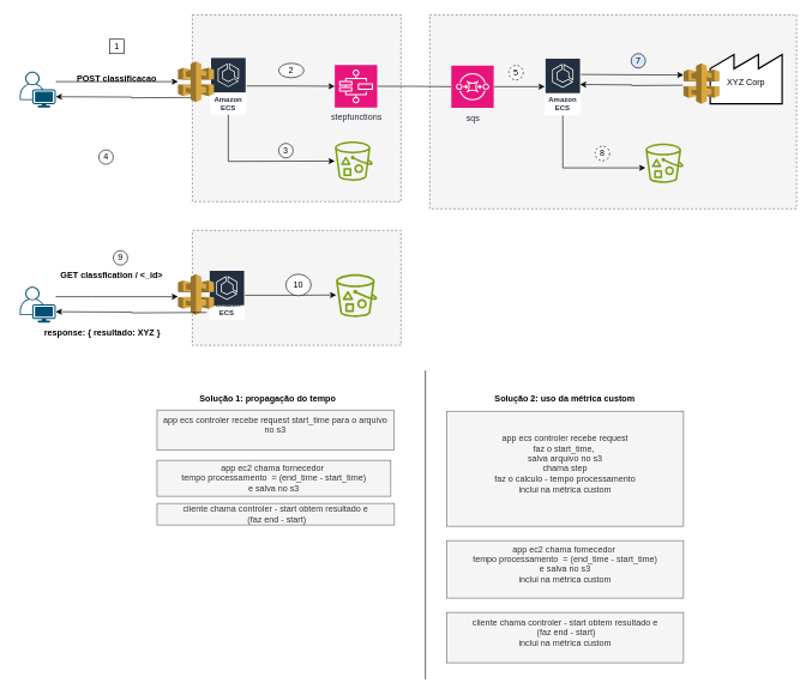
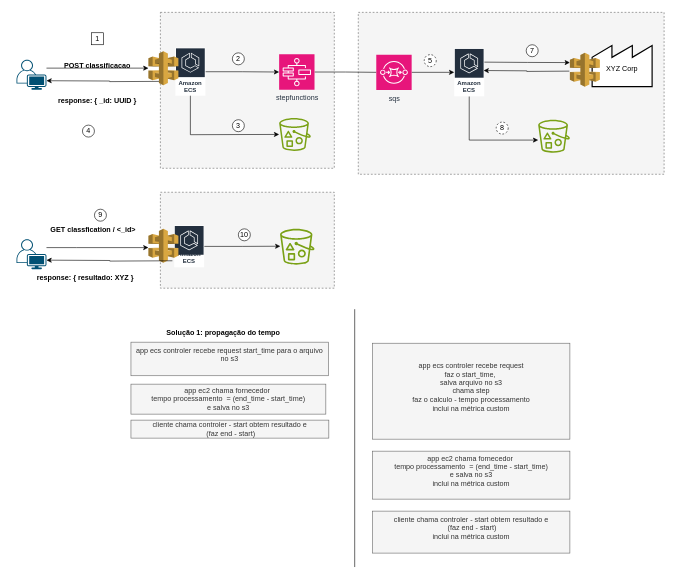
  <mxCell id="0" />
  <mxCell id="1" parent="0" />
  <mxCell id="2" style="edgeStyle=orthogonalEdgeStyle;rounded=0;orthogonalLoop=1;jettySize=auto;html=1;" edge="1" parent="1"><mxGeometry relative="1" as="geometry"><mxPoint x="287" y="135" as="sourcePoint" /><mxPoint x="77" y="134" as="targetPoint" /></mxGeometry></mxCell>
  <mxCell id="3" value="" style="rounded=0;whiteSpace=wrap;html=1;dashed=1;fillColor=#f5f5f5;fontColor=#333333;strokeColor=#666666;" vertex="1" parent="1"><mxGeometry x="267" y="20" width="290" height="260" as="geometry" /></mxCell>
  <mxCell id="4" value="" style="rounded=0;whiteSpace=wrap;html=1;dashed=1;fillColor=#f5f5f5;fontColor=#333333;strokeColor=#666666;" vertex="1" parent="1"><mxGeometry x="597" y="20" width="510" height="270" as="geometry" /></mxCell>
  <mxCell id="5" style="edgeStyle=orthogonalEdgeStyle;rounded=0;orthogonalLoop=1;jettySize=auto;html=1;" edge="1" parent="1" source="6" target="9"><mxGeometry relative="1" as="geometry" /></mxCell>
  <mxCell id="6" value="Amazon ECS" style="sketch=0;outlineConnect=0;fontColor=#232F3E;gradientColor=none;strokeColor=#ffffff;fillColor=#232F3E;dashed=0;verticalLabelPosition=middle;verticalAlign=bottom;align=center;html=1;whiteSpace=wrap;fontSize=10;fontStyle=1;spacing=3;shape=mxgraph.aws4.productIcon;prIcon=mxgraph.aws4.ecs;" vertex="1" parent="1"><mxGeometry x="292" y="79" width="50" height="80" as="geometry" /></mxCell>
  <mxCell id="7" value="" style="sketch=0;outlineConnect=0;fontColor=#232F3E;gradientColor=none;fillColor=#7AA116;strokeColor=none;dashed=0;verticalLabelPosition=bottom;verticalAlign=top;align=center;html=1;fontSize=12;fontStyle=0;aspect=fixed;pointerEvents=1;shape=mxgraph.aws4.bucket_with_objects;" vertex="1" parent="1"><mxGeometry x="465" y="196" width="52.88" height="55" as="geometry" /></mxCell>
  <mxCell id="8" style="edgeStyle=orthogonalEdgeStyle;rounded=0;orthogonalLoop=1;jettySize=auto;html=1;endArrow=none;" edge="1" parent="1" source="9" target="12"><mxGeometry relative="1" as="geometry" /></mxCell>
  <mxCell id="9" value="stepfunctions" style="sketch=0;points=[[0,0,0],[0.25,0,0],[0.5,0,0],[0.75,0,0],[1,0,0],[0,1,0],[0.25,1,0],[0.5,1,0],[0.75,1,0],[1,1,0],[0,0.25,0],[0,0.5,0],[0,0.75,0],[1,0.25,0],[1,0.5,0],[1,0.75,0]];outlineConnect=0;fontColor=#232F3E;fillColor=#E7157B;strokeColor=#ffffff;dashed=0;verticalLabelPosition=bottom;verticalAlign=top;align=center;html=1;fontSize=12;fontStyle=0;aspect=fixed;shape=mxgraph.aws4.resourceIcon;resIcon=mxgraph.aws4.step_functions;" vertex="1" parent="1"><mxGeometry x="465" y="90" width="59" height="59" as="geometry" /></mxCell>
  <mxCell id="10" value="" style="endArrow=classic;html=1;rounded=0;" edge="1" parent="1" source="6" target="7"><mxGeometry width="50" height="50" relative="1" as="geometry"><mxPoint x="607" y="260" as="sourcePoint" /><mxPoint x="657" y="210" as="targetPoint" /><Array as="points"><mxPoint x="317" y="224" /></Array></mxGeometry></mxCell>
  <mxCell id="11" style="edgeStyle=orthogonalEdgeStyle;rounded=0;orthogonalLoop=1;jettySize=auto;html=1;" edge="1" parent="1" source="12" target="15"><mxGeometry relative="1" as="geometry" /></mxCell>
  <mxCell id="12" value="sqs" style="sketch=0;points=[[0,0,0],[0.25,0,0],[0.5,0,0],[0.75,0,0],[1,0,0],[0,1,0],[0.25,1,0],[0.5,1,0],[0.75,1,0],[1,1,0],[0,0.25,0],[0,0.5,0],[0,0.75,0],[1,0.25,0],[1,0.5,0],[1,0.75,0]];outlineConnect=0;fontColor=#232F3E;fillColor=#E7157B;strokeColor=#ffffff;dashed=0;verticalLabelPosition=bottom;verticalAlign=top;align=center;html=1;fontSize=12;fontStyle=0;aspect=fixed;shape=mxgraph.aws4.resourceIcon;resIcon=mxgraph.aws4.sqs;" vertex="1" parent="1"><mxGeometry x="627" y="90.5" width="59" height="59" as="geometry" /></mxCell>
  <mxCell id="13" value="" style="edgeStyle=orthogonalEdgeStyle;rounded=0;orthogonalLoop=1;jettySize=auto;html=1;" edge="1" parent="1"><mxGeometry relative="1" as="geometry"><mxPoint x="807" y="103" as="sourcePoint" /><mxPoint x="949.88" y="103.75" as="targetPoint" /></mxGeometry></mxCell>
  <mxCell id="14" style="edgeStyle=orthogonalEdgeStyle;rounded=0;orthogonalLoop=1;jettySize=auto;html=1;" edge="1" parent="1" source="15" target="19"><mxGeometry relative="1" as="geometry"><Array as="points"><mxPoint x="782" y="233" /></Array></mxGeometry></mxCell>
  <mxCell id="15" value="Amazon ECS" style="sketch=0;outlineConnect=0;fontColor=#232F3E;gradientColor=none;strokeColor=#ffffff;fillColor=#232F3E;dashed=0;verticalLabelPosition=middle;verticalAlign=bottom;align=center;html=1;whiteSpace=wrap;fontSize=10;fontStyle=1;spacing=3;shape=mxgraph.aws4.productIcon;prIcon=mxgraph.aws4.ecs;" vertex="1" parent="1"><mxGeometry x="757" y="80" width="50" height="80" as="geometry" /></mxCell>
  <mxCell id="16" value="&lt;table cellpadding=&quot;5&quot; cellspacing=&quot;0&quot; style=&quot;font-size:1em;width:100%;height:100%;&quot;&gt;&lt;tr&gt;&lt;td height=&quot;50%&quot;&gt;&lt;/td&gt;&lt;/tr&gt;&lt;tr&gt;&lt;td align=&quot;center&quot; height=&quot;50%&quot;&gt;XYZ Corp&lt;/td&gt;&lt;/tr&gt;&lt;/table&gt;" style="strokeWidth=2;html=1;shape=mxgraph.lean_mapping.outside_sources;whiteSpace=wrap;align=center;" vertex="1" parent="1"><mxGeometry x="987" y="74" width="100" height="70" as="geometry" /></mxCell>
  <mxCell id="17" value="" style="outlineConnect=0;dashed=0;verticalLabelPosition=bottom;verticalAlign=top;align=center;html=1;shape=mxgraph.aws3.api_gateway;fillColor=#D9A741;gradientColor=none;" vertex="1" parent="1"><mxGeometry x="247" y="85" width="50" height="56.5" as="geometry" /></mxCell>
  <mxCell id="18" value="" style="outlineConnect=0;dashed=0;verticalLabelPosition=bottom;verticalAlign=top;align=center;html=1;shape=mxgraph.aws3.api_gateway;fillColor=#D9A741;gradientColor=none;" vertex="1" parent="1"><mxGeometry x="949.88" y="87.5" width="50" height="56.5" as="geometry" /></mxCell>
  <mxCell id="19" value="" style="sketch=0;outlineConnect=0;fontColor=#232F3E;gradientColor=none;fillColor=#7AA116;strokeColor=none;dashed=0;verticalLabelPosition=bottom;verticalAlign=top;align=center;html=1;fontSize=12;fontStyle=0;aspect=fixed;pointerEvents=1;shape=mxgraph.aws4.bucket_with_objects;" vertex="1" parent="1"><mxGeometry x="897" y="199" width="52.88" height="55" as="geometry" /></mxCell>
  <mxCell id="20" value="" style="rounded=0;whiteSpace=wrap;html=1;dashed=1;fillColor=#f5f5f5;fontColor=#333333;strokeColor=#666666;" vertex="1" parent="1"><mxGeometry x="267" y="320" width="290" height="160" as="geometry" /></mxCell>
  <mxCell id="21" style="edgeStyle=orthogonalEdgeStyle;rounded=0;orthogonalLoop=1;jettySize=auto;html=1;" edge="1" parent="1" source="22"><mxGeometry relative="1" as="geometry"><mxPoint x="467" y="410" as="targetPoint" /></mxGeometry></mxCell>
  <mxCell id="22" value="Amazon ECS" style="sketch=0;outlineConnect=0;fontColor=#232F3E;gradientColor=none;strokeColor=#ffffff;fillColor=#232F3E;dashed=0;verticalLabelPosition=middle;verticalAlign=bottom;align=center;html=1;whiteSpace=wrap;fontSize=10;fontStyle=1;spacing=3;shape=mxgraph.aws4.productIcon;prIcon=mxgraph.aws4.ecs;" vertex="1" parent="1"><mxGeometry x="290" y="375.25" width="50" height="70" as="geometry" /></mxCell>
  <mxCell id="23" value="" style="outlineConnect=0;dashed=0;verticalLabelPosition=bottom;verticalAlign=top;align=center;html=1;shape=mxgraph.aws3.api_gateway;fillColor=#D9A741;gradientColor=none;" vertex="1" parent="1"><mxGeometry x="247" y="381" width="50" height="56.5" as="geometry" /></mxCell>
  <mxCell id="24" value="" style="sketch=0;outlineConnect=0;fontColor=#232F3E;gradientColor=none;fillColor=#7AA116;strokeColor=none;dashed=0;verticalLabelPosition=bottom;verticalAlign=top;align=center;html=1;fontSize=12;fontStyle=0;aspect=fixed;pointerEvents=1;shape=mxgraph.aws4.bucket_with_objects;" vertex="1" parent="1"><mxGeometry x="466.55" y="381" width="57.45" height="59.75" as="geometry" /></mxCell>
  <mxCell id="25" style="edgeStyle=orthogonalEdgeStyle;rounded=0;orthogonalLoop=1;jettySize=auto;html=1;" edge="1" parent="1" source="26" target="17"><mxGeometry relative="1" as="geometry"><Array as="points"><mxPoint x="127" y="113" /><mxPoint x="127" y="113" /></Array></mxGeometry></mxCell>
  <mxCell id="26" value="" style="points=[[0.35,0,0],[0.98,0.51,0],[1,0.71,0],[0.67,1,0],[0,0.795,0],[0,0.65,0]];verticalLabelPosition=bottom;sketch=0;html=1;verticalAlign=top;aspect=fixed;align=center;pointerEvents=1;shape=mxgraph.cisco19.user;fillColor=#005073;strokeColor=none;" vertex="1" parent="1"><mxGeometry x="27" y="99" width="50" height="50" as="geometry" /></mxCell>
  <mxCell id="27" style="edgeStyle=orthogonalEdgeStyle;rounded=0;orthogonalLoop=1;jettySize=auto;html=1;" edge="1" parent="1"><mxGeometry relative="1" as="geometry"><mxPoint x="287" y="434.25" as="sourcePoint" /><mxPoint x="77" y="433.25" as="targetPoint" /></mxGeometry></mxCell>
  <mxCell id="28" style="edgeStyle=orthogonalEdgeStyle;rounded=0;orthogonalLoop=1;jettySize=auto;html=1;" edge="1" parent="1" source="29"><mxGeometry relative="1" as="geometry"><Array as="points"><mxPoint x="127" y="412.25" /><mxPoint x="127" y="412.25" /></Array><mxPoint x="247" y="412.3" as="targetPoint" /></mxGeometry></mxCell>
  <mxCell id="29" value="" style="points=[[0.35,0,0],[0.98,0.51,0],[1,0.71,0],[0.67,1,0],[0,0.795,0],[0,0.65,0]];verticalLabelPosition=bottom;sketch=0;html=1;verticalAlign=top;aspect=fixed;align=center;pointerEvents=1;shape=mxgraph.cisco19.user;fillColor=#005073;strokeColor=none;" vertex="1" parent="1"><mxGeometry x="27" y="398.25" width="50" height="50" as="geometry" /></mxCell>
  <mxCell id="30" value="&lt;b&gt;POST classificacao&lt;/b&gt;" style="text;html=1;align=center;verticalAlign=middle;whiteSpace=wrap;rounded=0;" vertex="1" parent="1"><mxGeometry x="87" y="94" width="150" height="30" as="geometry" /></mxCell>
+ <mxCell id="31" value="response: { _id: UUID }" style="text;html=1;align=center;verticalAlign=middle;whiteSpace=wrap;rounded=0;fontStyle=1" vertex="1" parent="1"><mxGeometry x="57" y="153" width="210" height="30" as="geometry" /></mxCell>
  <mxCell id="32" value="&lt;b&gt;GET classfication / &amp;lt;_id&amp;gt;&lt;/b&gt;" style="text;html=1;align=center;verticalAlign=middle;whiteSpace=wrap;rounded=0;" vertex="1" parent="1"><mxGeometry x="20" y="368.25" width="270" height="30" as="geometry" /></mxCell>
  <mxCell id="33" value="response: { resultado: XYZ }" style="text;html=1;align=center;verticalAlign=middle;whiteSpace=wrap;rounded=0;fontStyle=1" vertex="1" parent="1"><mxGeometry x="37" y="448.25" width="210" height="30" as="geometry" /></mxCell>
  <mxCell id="34" value="" style="edgeStyle=orthogonalEdgeStyle;rounded=0;orthogonalLoop=1;jettySize=auto;html=1;" edge="1" parent="1"><mxGeometry relative="1" as="geometry"><mxPoint x="949" y="118" as="sourcePoint" /><mxPoint x="806" y="117" as="targetPoint" /></mxGeometry></mxCell>
  <mxCell id="35" value="1" style="whiteSpace=wrap;html=1;aspect=fixed;rounded=0;" vertex="1" parent="1"><mxGeometry x="152" y="54" width="20" height="20" as="geometry" /></mxCell>
- <mxCell id="36" value="2" style="ellipse;whiteSpace=wrap;html=1;aspect=fixed;" vertex="1" parent="1"><mxGeometry x="387" y="87.5" width="35" height="20" as="geometry" /></mxCell>
+ <mxCell id="36" value="2" style="ellipse;whiteSpace=wrap;html=1;aspect=fixed;" vertex="1" parent="1"><mxGeometry x="387" y="87.5" width="20" height="20" as="geometry" /></mxCell>
  <mxCell id="37" value="3" style="ellipse;whiteSpace=wrap;html=1;aspect=fixed;" vertex="1" parent="1"><mxGeometry x="387" y="199" width="20" height="20" as="geometry" /></mxCell>
  <mxCell id="38" value="4" style="ellipse;whiteSpace=wrap;html=1;aspect=fixed;" vertex="1" parent="1"><mxGeometry x="137" y="208" width="20" height="20" as="geometry" /></mxCell>
  <mxCell id="39" value="5" style="ellipse;whiteSpace=wrap;html=1;aspect=fixed;dashed=1;" vertex="1" parent="1"><mxGeometry x="707" y="90.5" width="20" height="20" as="geometry" /></mxCell>
- <mxCell id="40" value="7" style="ellipse;whiteSpace=wrap;html=1;aspect=fixed;fillColor=#dae8fc;" vertex="1" parent="1"><mxGeometry x="877" y="74" width="20" height="20" as="geometry" /></mxCell>
+ <mxCell id="40" value="7" style="ellipse;whiteSpace=wrap;html=1;aspect=fixed;" vertex="1" parent="1"><mxGeometry x="877" y="74" width="20" height="20" as="geometry" /></mxCell>
  <mxCell id="41" value="8" style="ellipse;whiteSpace=wrap;html=1;aspect=fixed;dashed=1;" vertex="1" parent="1"><mxGeometry x="827" y="203" width="20" height="20" as="geometry" /></mxCell>
  <mxCell id="42" value="9&lt;span style=&quot;color: rgba(0, 0, 0, 0); font-family: monospace; font-size: 0px; text-align: start; text-wrap: nowrap;&quot;&gt;%3CmxGraphModel%3E%3Croot%3E%3CmxCell%20id%3D%220%22%2F%3E%3CmxCell%20id%3D%221%22%20parent%3D%220%22%2F%3E%3CmxCell%20id%3D%222%22%20value%3D%222%22%20style%3D%22ellipse%3BwhiteSpace%3Dwrap%3Bhtml%3D1%3Baspect%3Dfixed%3B%22%20vertex%3D%221%22%20parent%3D%221%22%3E%3CmxGeometry%20x%3D%2290%22%20y%3D%22150%22%20width%3D%2220%22%20height%3D%2220%22%20as%3D%22geometry%22%2F%3E%3C%2FmxCell%3E%3C%2Froot%3E%3C%2FmxGraphModel%3E&lt;/span&gt;" style="ellipse;whiteSpace=wrap;html=1;aspect=fixed;" vertex="1" parent="1"><mxGeometry x="157" y="348.25" width="20" height="20" as="geometry" /></mxCell>
- <mxCell id="43" value="10" style="ellipse;whiteSpace=wrap;html=1;aspect=fixed;" vertex="1" parent="1"><mxGeometry x="397" y="381" width="35" height="30" as="geometry" /></mxCell>
+ <mxCell id="43" value="10" style="ellipse;whiteSpace=wrap;html=1;aspect=fixed;" vertex="1" parent="1"><mxGeometry x="397" y="381" width="20" height="20" as="geometry" /></mxCell>
  <mxCell id="44" value="app ecs controler recebe request start_time para o arquivo no s3&lt;div&gt;&lt;br&gt;&lt;/div&gt;" style="text;html=1;align=center;verticalAlign=middle;whiteSpace=wrap;rounded=0;fillColor=#f5f5f5;fontColor=#333333;strokeColor=#666666;" vertex="1" parent="1"><mxGeometry x="217.88" y="570" width="329.12" height="56" as="geometry" /></mxCell>
  <mxCell id="45" value="Solução 1: propagação do tempo" style="text;html=1;align=center;verticalAlign=middle;whiteSpace=wrap;rounded=0;fontStyle=1" vertex="1" parent="1"><mxGeometry x="207" y="540" width="330" height="30" as="geometry" /></mxCell>
  <mxCell id="46" value="&lt;div&gt;cliente chama controler - start obtem resultado e&lt;/div&gt;&lt;div&gt;&amp;nbsp;(faz end - start)&lt;/div&gt;" style="text;html=1;align=center;verticalAlign=middle;whiteSpace=wrap;rounded=0;fillColor=#f5f5f5;fontColor=#333333;strokeColor=#666666;" vertex="1" parent="1"><mxGeometry x="217.88" y="700" width="330" height="30" as="geometry" /></mxCell>
  <mxCell id="47" value="&lt;div&gt;app ec2 chama fornecedor&amp;nbsp;&lt;/div&gt;&lt;div&gt;&lt;span style=&quot;background-color: initial;&quot;&gt;tempo processamento&amp;nbsp; = (end_time - start_time)&lt;/span&gt;&lt;br&gt;&lt;/div&gt;&lt;div&gt;e salva no s3&lt;span style=&quot;background-color: initial;&quot;&gt;&lt;br&gt;&lt;/span&gt;&lt;/div&gt;" style="text;html=1;align=center;verticalAlign=middle;whiteSpace=wrap;rounded=0;fillColor=#f5f5f5;fontColor=#333333;strokeColor=#666666;" vertex="1" parent="1"><mxGeometry x="217.88" y="640" width="325" height="50" as="geometry" /></mxCell>
  <mxCell id="48" value="app ecs controler recebe request&lt;br&gt;faz o start_time,&amp;nbsp;&lt;div&gt;salva arquivo no s3&lt;/div&gt;&lt;div&gt;chama step&lt;/div&gt;&lt;div&gt;faz o calculo - tempo processamento&lt;/div&gt;&lt;div&gt;inclui na métrica custom&lt;br&gt;&lt;div&gt;&lt;br&gt;&lt;/div&gt;&lt;/div&gt;" style="text;html=1;align=center;verticalAlign=middle;whiteSpace=wrap;rounded=0;fillColor=#f5f5f5;fontColor=#333333;strokeColor=#666666;" vertex="1" parent="1"><mxGeometry x="620.76" y="571.75" width="329.12" height="160" as="geometry" /></mxCell>
- <mxCell id="49" value="Solução 2: uso da métrica custom" style="text;html=1;align=center;verticalAlign=middle;whiteSpace=wrap;rounded=0;fontStyle=1" vertex="1" parent="1"><mxGeometry x="619.88" y="540" width="330" height="30" as="geometry" /></mxCell>
  <mxCell id="50" value="&lt;div&gt;cliente chama controler - start obtem resultado e&lt;/div&gt;&lt;div&gt;&amp;nbsp;(faz end - start)&lt;/div&gt;&lt;div&gt;inclui na métrica custom&lt;br&gt;&lt;div&gt;&lt;br&gt;&lt;/div&gt;&lt;/div&gt;" style="text;html=1;align=center;verticalAlign=middle;whiteSpace=wrap;rounded=0;fillColor=#f5f5f5;fontColor=#333333;strokeColor=#666666;" vertex="1" parent="1"><mxGeometry x="620.76" y="851.75" width="329.12" height="70" as="geometry" /></mxCell>
  <mxCell id="51" value="&lt;div&gt;app ec2 chama fornecedor&amp;nbsp;&lt;/div&gt;&lt;div&gt;&lt;span style=&quot;background-color: initial;&quot;&gt;tempo processamento&amp;nbsp; = (end_time - start_time)&lt;/span&gt;&lt;br&gt;&lt;/div&gt;&lt;div&gt;e salva no s3&lt;span style=&quot;background-color: initial;&quot;&gt;&lt;br&gt;&lt;/span&gt;&lt;/div&gt;&lt;div&gt;inclui na métrica custom&lt;br&gt;&lt;div&gt;&lt;br&gt;&lt;/div&gt;&lt;/div&gt;" style="text;html=1;align=center;verticalAlign=middle;whiteSpace=wrap;rounded=0;fillColor=#f5f5f5;fontColor=#333333;strokeColor=#666666;" vertex="1" parent="1"><mxGeometry x="620.76" y="751.75" width="329.12" height="80" as="geometry" /></mxCell>
  <mxCell id="52" value="" style="endArrow=none;html=1;rounded=0;" edge="1" parent="1"><mxGeometry width="50" height="50" relative="1" as="geometry"><mxPoint x="591" y="945" as="sourcePoint" /><mxPoint x="591" y="515" as="targetPoint" /></mxGeometry></mxCell>
